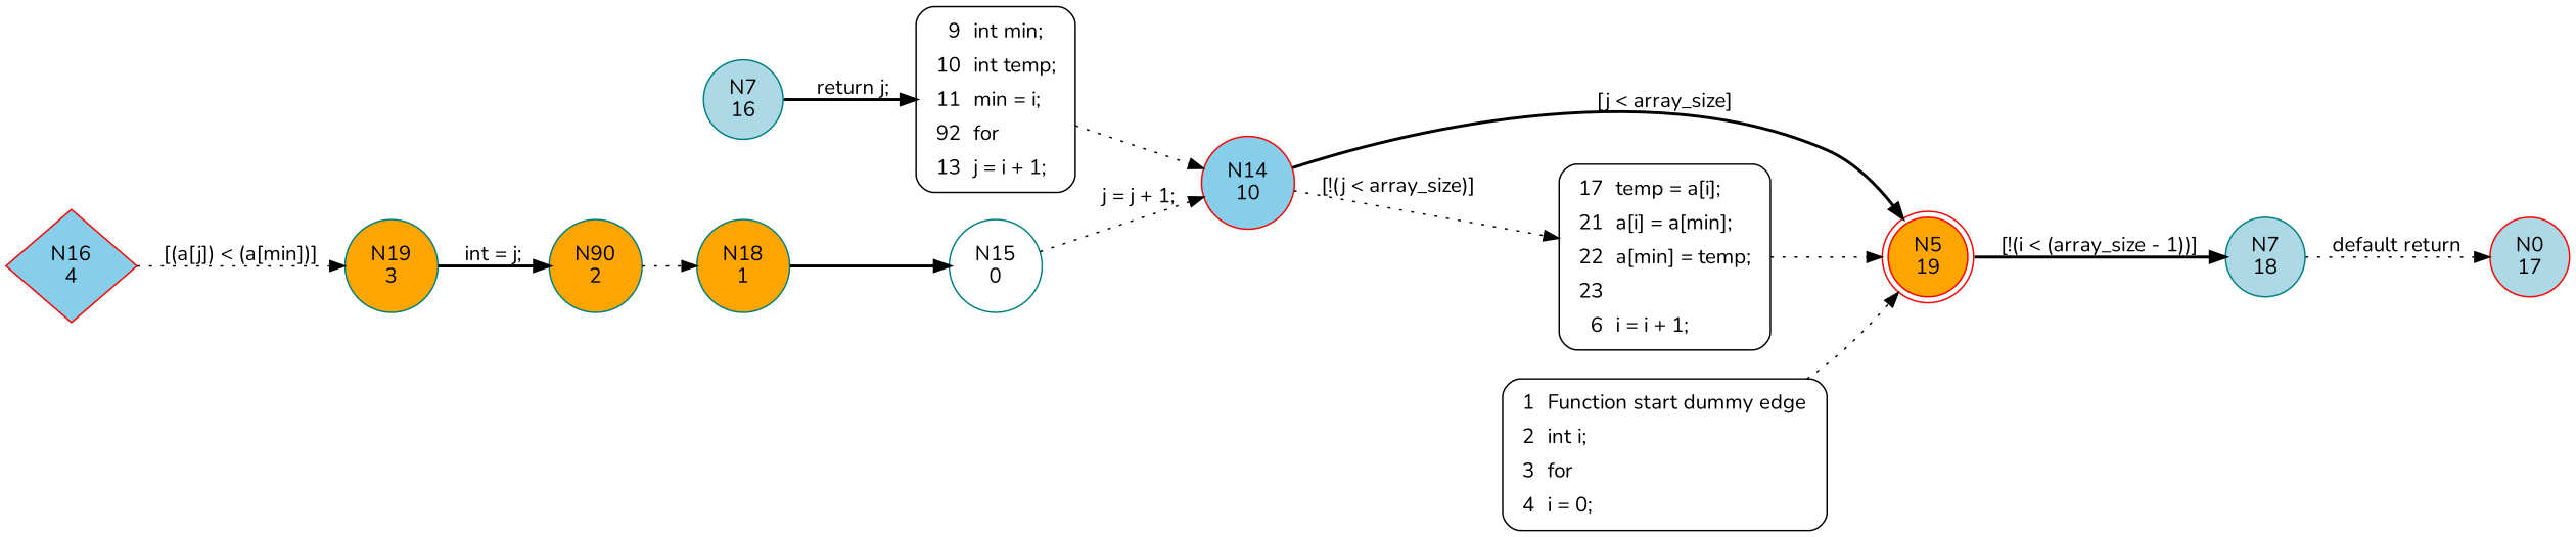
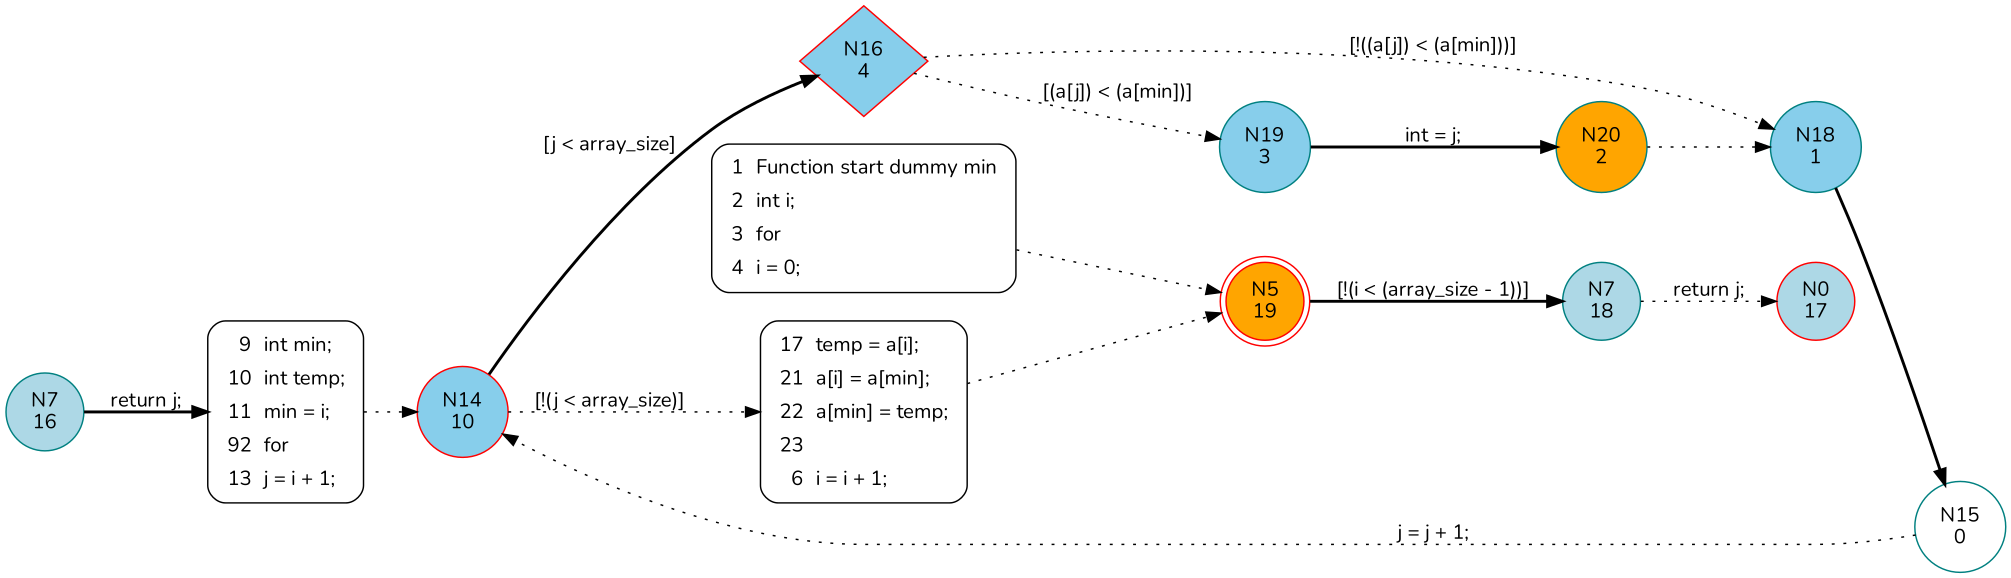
  digraph {
    fontname=Nunito
    rankdir=LR
    node [color=teal fillcolor=white fontname=Nunito shape=circle style=filled]
    edge [fontname=Nunito style=dotted]
    n1 [color=red fillcolor=orange label="N5\n19" shape=doublecircle]
    n2 [fillcolor=lightblue label="N7\n18"]
    n3 [fillcolor=lightblue label="N7\n16"]
    n4 [label=<<table border="0" cellborder="0" cellpadding="3" bgcolor="white"><tr><td align="right">9</td><td align="left">int min;</td></tr><tr><td align="right">10</td><td align="left">int temp;</td></tr><tr><td align="right">11</td><td align="left">min = i;</td></tr><tr><td align="right">92</td><td align="left">for</td></tr><tr><td align="right">13</td><td align="left">j = i + 1;</td></tr></table>> penwidth=1 shape=Mrecord style="filled,bold" color=""]
    n5 [color=red fillcolor=lightblue label="N0\n17"]
    n6 [color=red fillcolor=skyblue label="N14\n10"]
    n7 [color=red fillcolor=skyblue label="N16\n4" shape=diamond]
    n8 [label=<<table border="0" cellborder="0" cellpadding="3" bgcolor="white"><tr><td align="right">17</td><td align="left">temp = a[i];</td></tr><tr><td align="right">21</td><td align="left">a[i] = a[min];</td></tr><tr><td align="right">22</td><td align="left">a[min] = temp;</td></tr><tr><td align="right">23</td><td align="left"></td></tr><tr><td align="right">6</td><td align="left">i = i + 1;</td></tr></table>> penwidth=1 shape=Mrecord style="filled,bold" color=""]
-   n9 [fillcolor=orange label="N19\n3"]
-   n10 [fillcolor=orange label="N18\n1"]
-   n11 [fillcolor=orange label="N90\n2"]
+   n9 [fillcolor=skyblue label="N19\n3"]
+   n10 [fillcolor=skyblue label="N18\n1"]
+   n11 [fillcolor=orange label="N20\n2"]
    n12 [label="N15\n0"]
-   n13 [label=<<table border="0" cellborder="0" cellpadding="3" bgcolor="white"><tr><td align="right">1</td><td align="left">Function start dummy edge</td></tr><tr><td align="right">2</td><td align="left">int i;</td></tr><tr><td align="right">3</td><td align="left">for</td></tr><tr><td align="right">4</td><td align="left">i = 0;</td></tr></table>> penwidth=1 shape=Mrecord style="filled,bold" color=""]
+   n13 [label=<<table border="0" cellborder="0" cellpadding="3" bgcolor="white"><tr><td align="right">1</td><td align="left">Function start dummy min</td></tr><tr><td align="right">2</td><td align="left">int i;</td></tr><tr><td align="right">3</td><td align="left">for</td></tr><tr><td align="right">4</td><td align="left">i = 0;</td></tr></table>> penwidth=1 shape=Mrecord style="filled,bold" color=""]
    n1 -> n2 [label="[!(i < (array_size - 1))]" style=bold]
-   n2 -> n5 [label="default return"]
+   n2 -> n5 [label="return j;"]
    n3 -> n4 [label="return j;" style=bold]
    n4 -> n6
-   n6 -> n1 [label="[j < array_size]" style=bold]
+   n6 -> n7 [label="[j < array_size]" style=bold]
    n6 -> n8 [label="[!(j < array_size)]"]
    n7 -> n9 [label="[(a[j]) < (a[min])]"]
+   n7 -> n10 [label="[!((a[j]) < (a[min]))]"]
    n8 -> n1
    n9 -> n11 [label="int = j;" style=bold]
    n10 -> n12 [style=bold]
    n11 -> n10
    n12 -> n6 [label="j = j + 1;"]
    n13 -> n1
  }
